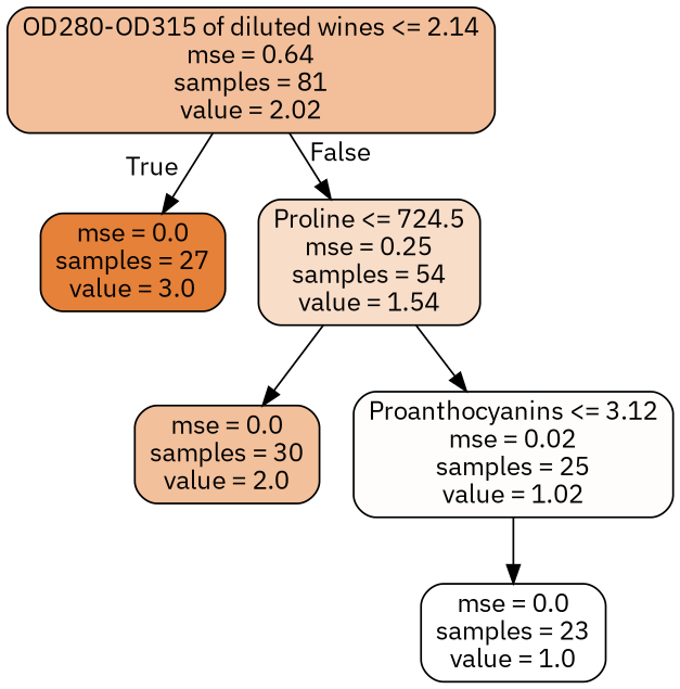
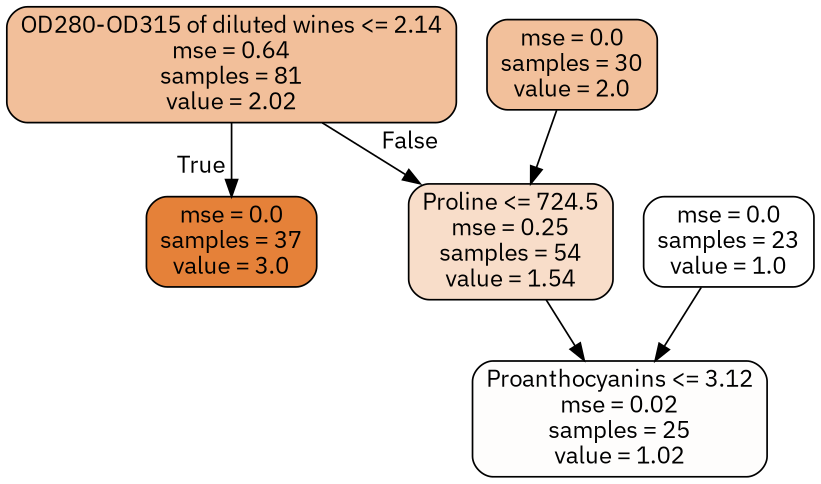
  digraph {
    fontname="IBM Plex Sans"
    node [color=black fontname="IBM Plex Sans" shape=box style="filled, rounded"]
    edge [fontname="IBM Plex Sans"]
    n1 [fillcolor="#e5813981" label="OD280-OD315 of diluted wines <= 2.14\nmse = 0.64\nsamples = 81\nvalue = 2.02"]
-   n2 [fillcolor="#e58139ff" label="mse = 0.0\nsamples = 27\nvalue = 3.0"]
+   n2 [fillcolor="#e58139ff" label="mse = 0.0\nsamples = 37\nvalue = 3.0"]
    n3 [fillcolor="#e5813945" label="Proline <= 724.5\nmse = 0.25\nsamples = 54\nvalue = 1.54"]
    n4 [fillcolor="#e5813980" label="mse = 0.0\nsamples = 30\nvalue = 2.0"]
    n5 [fillcolor="#e5813903" label="Proanthocyanins <= 3.12\nmse = 0.02\nsamples = 25\nvalue = 1.02"]
    n6 [fillcolor="#e5813900" label="mse = 0.0\nsamples = 23\nvalue = 1.0"]
    n1 -> n2 [headlabel=True labelangle=45 labeldistance=2.5]
    n1 -> n3 [headlabel=False labelangle=-45 labeldistance=2.5]
-   n3 -> n4
+   n4 -> n3
    n3 -> n5
-   n5 -> n6
+   n6 -> n5
  }
